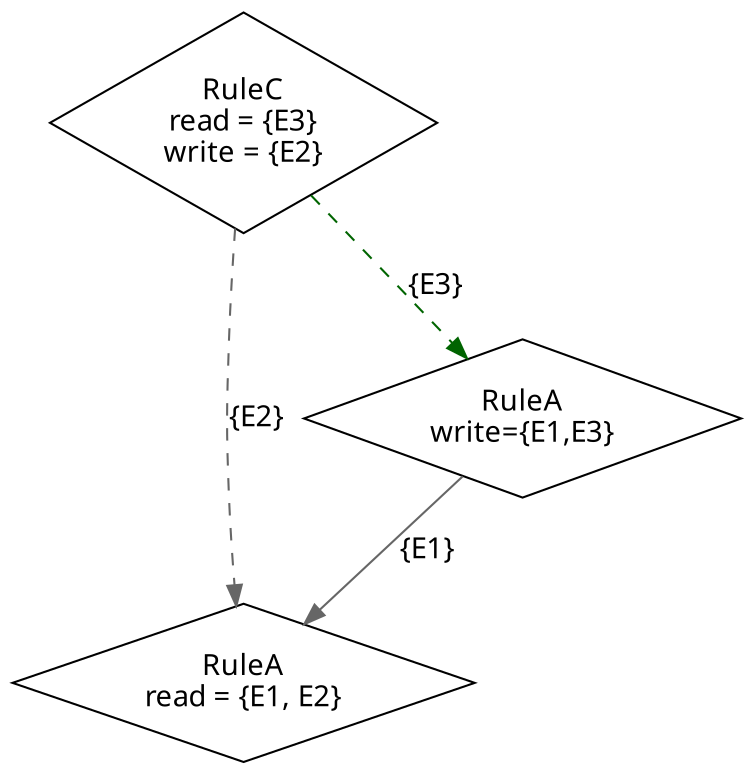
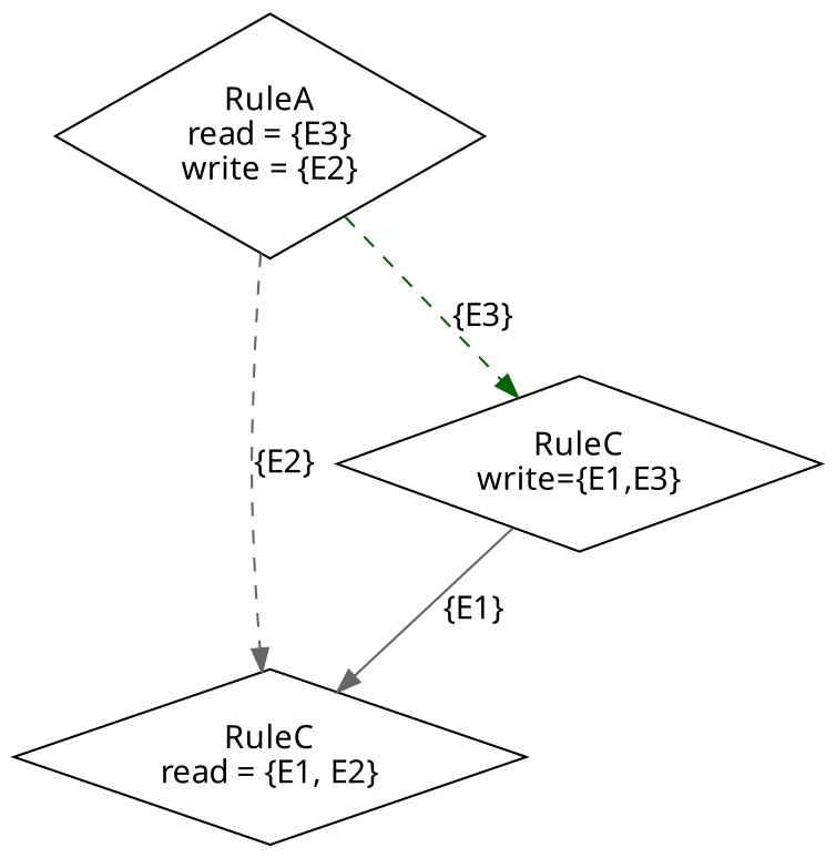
  digraph {
    fontname="Noto Sans"
    rankdir=TB
    node [fontname="Noto Sans" shape=diamond]
    edge [color=gray40 fontname="Noto Sans" style=dashed]
-   n1 [label="RuleA\nread = {E1, E2}"]
-   n2 [label="RuleC\nread = {E3}\nwrite = {E2}"]
-   n3 [label="RuleA\nwrite={E1,E3}"]
+   n1 [label="RuleC\nread = {E1, E2}"]
+   n2 [label="RuleA\nread = {E3}\nwrite = {E2}"]
+   n3 [label="RuleC\nwrite={E1,E3}"]
    n2 -> n1 [label="{E2}"]
    n2 -> n3 [color=darkgreen label="{E3}"]
    n3 -> n1 [label="{E1}" style=solid]
  }
